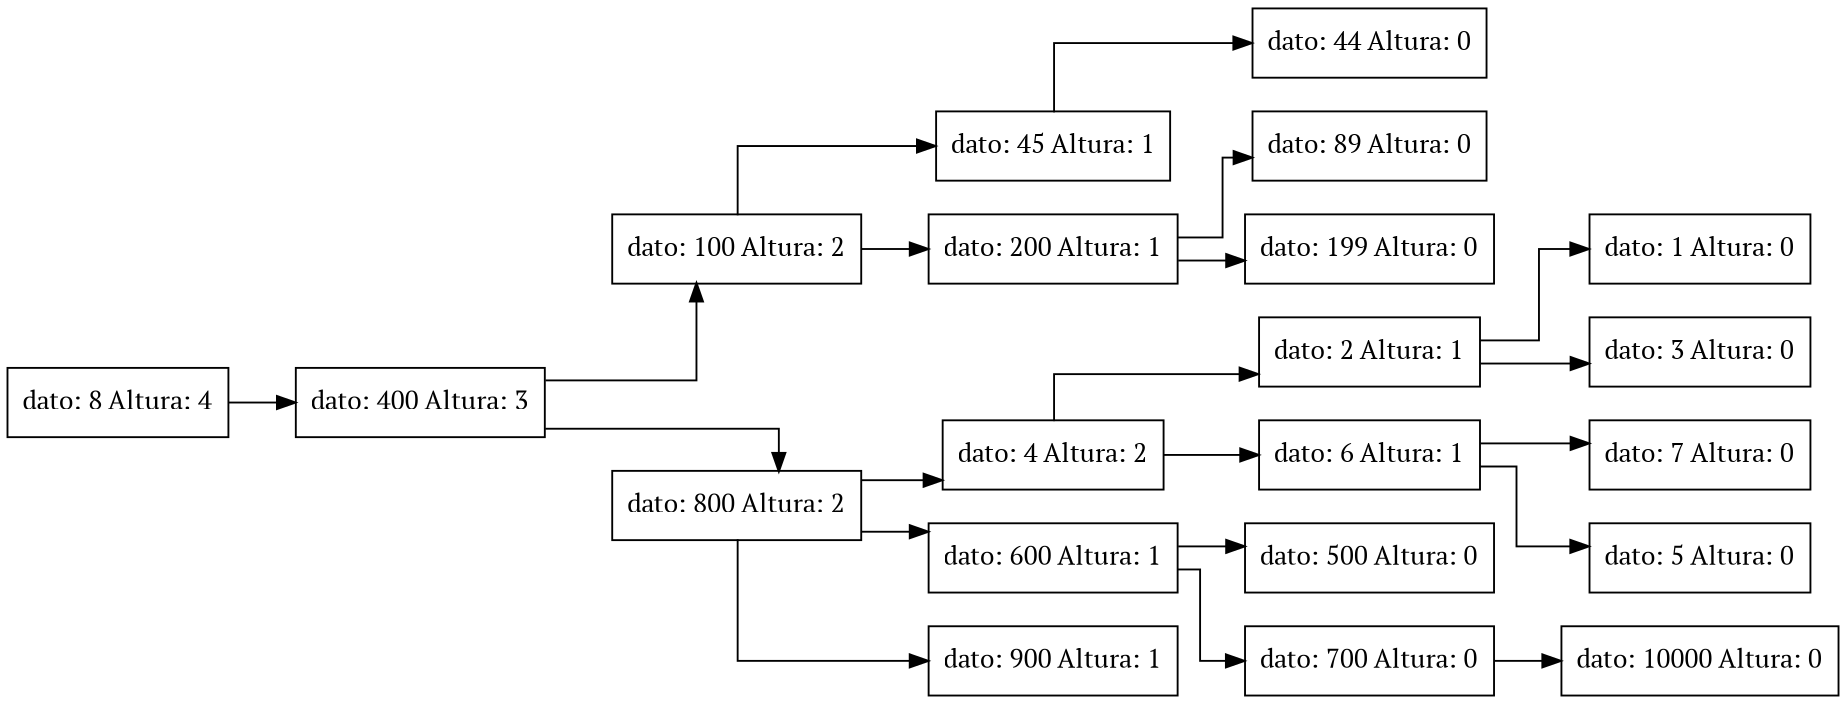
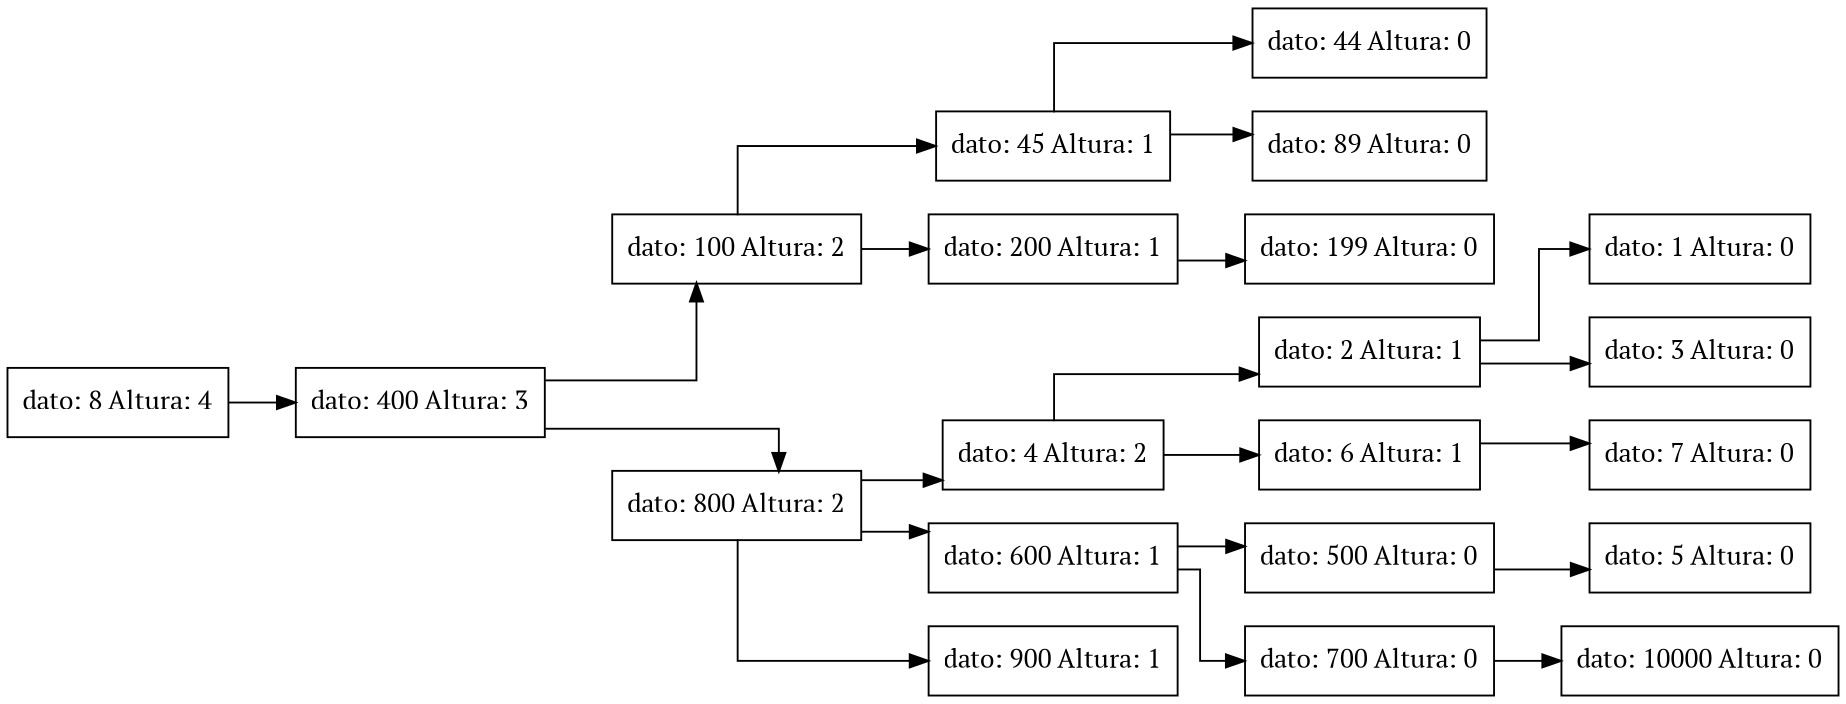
  digraph {
    concentrate=true
    fontname="PT Serif"
    rankdir=LR
    splines=ortho
    node [fontname="PT Serif" shape=record]
    edge [fontname="PT Serif"]
    n1 [label="{dato: 8  Altura: 4}"]
    n2 [label="{dato: 400  Altura: 3}"]
    n3 [label="{dato: 4  Altura: 2}"]
    n4 [label="{dato: 2  Altura: 1}"]
    n5 [label="{dato: 6  Altura: 1}"]
    n6 [label="{dato: 100  Altura: 2}"]
    n7 [label="{dato: 800  Altura: 2}"]
    n8 [label="{dato: 1  Altura: 0}"]
    n9 [label="{dato: 3  Altura: 0}"]
    n10 [label="{dato: 5  Altura: 0}"]
    n11 [label="{dato: 7  Altura: 0}"]
    n12 [label="{dato: 45  Altura: 1}"]
    n13 [label="{dato: 200  Altura: 1}"]
    n14 [label="{dato: 600  Altura: 1}"]
    n15 [label="{dato: 900  Altura: 1}"]
    n16 [label="{dato: 44  Altura: 0}"]
    n17 [label="{dato: 89  Altura: 0}"]
    n18 [label="{dato: 199  Altura: 0}"]
    n19 [label="{dato: 500  Altura: 0}"]
    n20 [label="{dato: 700  Altura: 0}"]
    n21 [label="{dato: 10000  Altura: 0}"]
    n1 -> n2
    n2 -> n6
    n2 -> n7
    n3 -> n4
    n3 -> n5
    n4 -> n8
    n4 -> n9
-   n5 -> n10
+   n19 -> n10
    n5 -> n11
    n6 -> n12
    n6 -> n13
    n7 -> n3
    n7 -> n14
    n7 -> n15
    n12 -> n16
-   n13 -> n17
+   n12 -> n17
    n13 -> n18
    n14 -> n19
    n14 -> n20
    n20 -> n21
  }
